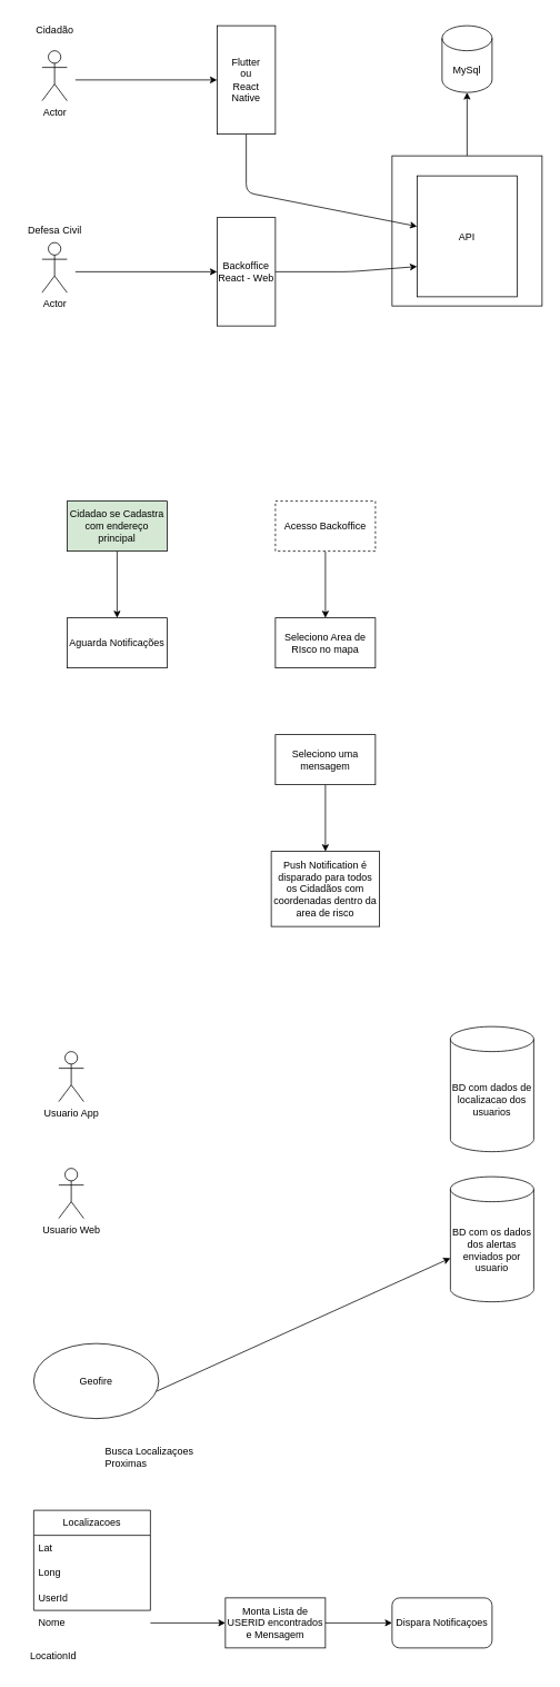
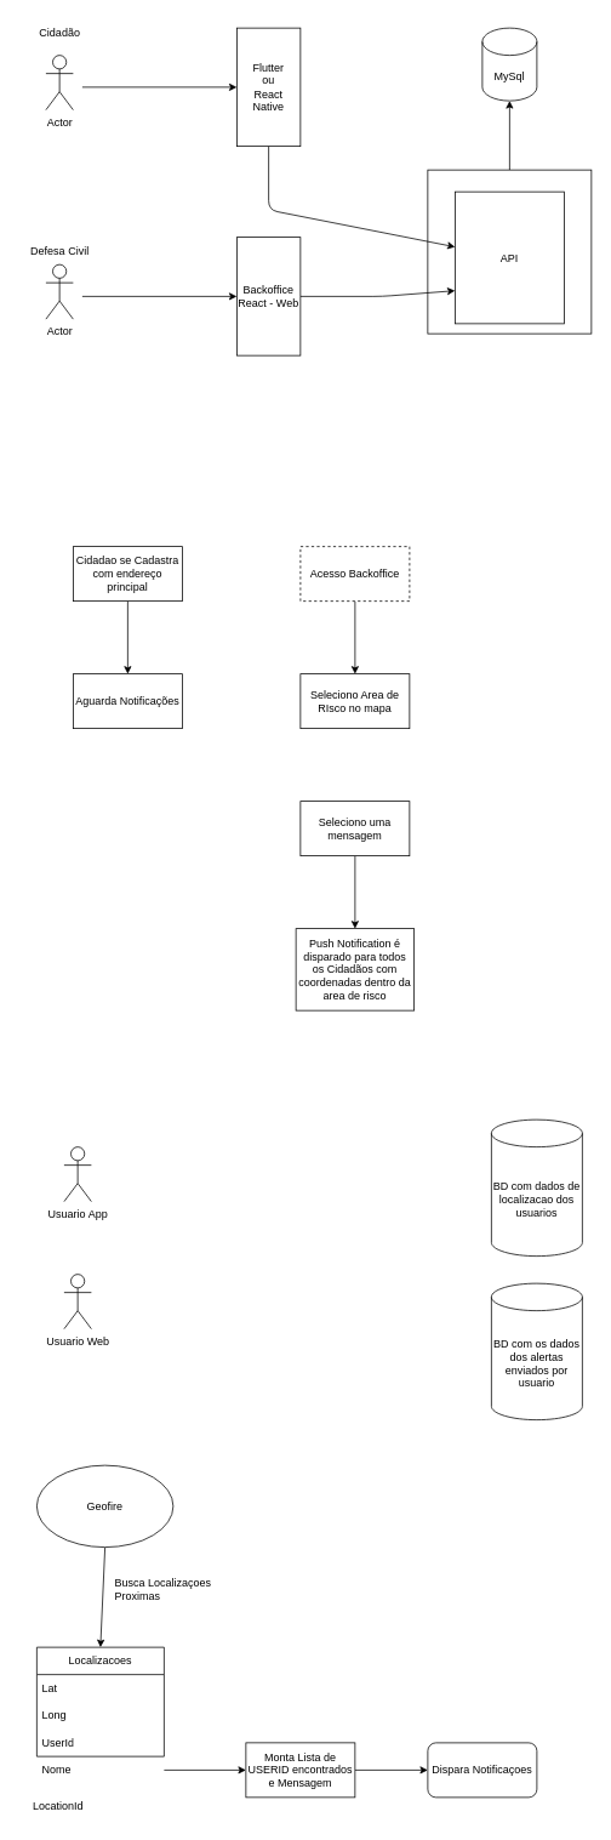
  <mxCell id="0" />
  <mxCell id="1" parent="0" />
  <mxCell id="2" value="MySql" style="shape=cylinder3;whiteSpace=wrap;html=1;boundedLbl=1;backgroundOutline=1;size=15;" parent="1" vertex="1"><mxGeometry x="530" y="30" width="60" height="80" as="geometry" /></mxCell>
  <mxCell id="3" value="" style="edgeStyle=none;html=1;" parent="1" source="4" target="2" edge="1"><mxGeometry relative="1" as="geometry" /></mxCell>
  <mxCell id="4" value="" style="whiteSpace=wrap;html=1;aspect=fixed;" parent="1" vertex="1"><mxGeometry x="470" y="186" width="180" height="180" as="geometry" /></mxCell>
  <mxCell id="5" style="edgeStyle=none;html=1;entryX=0;entryY=0.5;entryDx=0;entryDy=0;" parent="1" target="7" edge="1"><mxGeometry relative="1" as="geometry"><mxPoint x="90" y="95" as="sourcePoint" /></mxGeometry></mxCell>
  <mxCell id="6" style="edgeStyle=none;html=1;" parent="1" source="7" target="10" edge="1"><mxGeometry relative="1" as="geometry"><mxPoint x="500" y="230" as="targetPoint" /><Array as="points"><mxPoint x="295" y="230" /></Array></mxGeometry></mxCell>
  <mxCell id="7" value="Flutter&lt;br&gt;ou&lt;br&gt;React Native" style="rounded=0;whiteSpace=wrap;html=1;" parent="1" vertex="1"><mxGeometry x="260" y="30" width="70" height="130" as="geometry" /></mxCell>
  <mxCell id="8" style="edgeStyle=none;html=1;entryX=0;entryY=0.75;entryDx=0;entryDy=0;" parent="1" source="9" target="10" edge="1"><mxGeometry relative="1" as="geometry"><Array as="points"><mxPoint x="420" y="325" /></Array></mxGeometry></mxCell>
  <mxCell id="9" value="Backoffice&lt;br&gt;React - Web" style="rounded=0;whiteSpace=wrap;html=1;" parent="1" vertex="1"><mxGeometry x="260" y="260" width="70" height="130" as="geometry" /></mxCell>
  <mxCell id="10" value="API" style="rounded=0;whiteSpace=wrap;html=1;" parent="1" vertex="1"><mxGeometry x="500" y="210" width="120" height="145" as="geometry" /></mxCell>
  <mxCell id="11" value="Cidadão" style="text;html=1;align=center;verticalAlign=middle;resizable=0;points=[];autosize=1;strokeColor=none;fillColor=none;" parent="1" vertex="1"><mxGeometry x="30" y="20" width="70" height="30" as="geometry" /></mxCell>
  <mxCell id="12" style="edgeStyle=none;html=1;entryX=0;entryY=0.5;entryDx=0;entryDy=0;" parent="1" target="9" edge="1"><mxGeometry relative="1" as="geometry"><mxPoint x="90" y="325" as="sourcePoint" /></mxGeometry></mxCell>
  <mxCell id="13" value="Defesa Civil" style="text;html=1;align=center;verticalAlign=middle;resizable=0;points=[];autosize=1;strokeColor=none;fillColor=none;" parent="1" vertex="1"><mxGeometry x="20" y="260" width="90" height="30" as="geometry" /></mxCell>
  <mxCell id="14" value="" style="edgeStyle=none;html=1;" parent="1" source="15" target="16" edge="1"><mxGeometry relative="1" as="geometry" /></mxCell>
- <mxCell id="15" value="Cidadao se Cadastra com endereço principal" style="rounded=0;whiteSpace=wrap;html=1;fillColor=#d5e8d4;" parent="1" vertex="1"><mxGeometry x="80" y="600" width="120" height="60" as="geometry" /></mxCell>
+ <mxCell id="15" value="Cidadao se Cadastra com endereço principal" style="rounded=0;whiteSpace=wrap;html=1;" parent="1" vertex="1"><mxGeometry x="80" y="600" width="120" height="60" as="geometry" /></mxCell>
  <mxCell id="16" value="Aguarda Notificações" style="whiteSpace=wrap;html=1;rounded=0;" parent="1" vertex="1"><mxGeometry x="80" y="740" width="120" height="60" as="geometry" /></mxCell>
  <mxCell id="17" value="" style="edgeStyle=none;html=1;" parent="1" source="18" target="19" edge="1"><mxGeometry relative="1" as="geometry" /></mxCell>
  <mxCell id="18" value="Acesso Backoffice" style="whiteSpace=wrap;html=1;dashed=1;" parent="1" vertex="1"><mxGeometry x="330" y="600" width="120" height="60" as="geometry" /></mxCell>
  <mxCell id="19" value="Seleciono Area de RIsco no mapa" style="whiteSpace=wrap;html=1;" parent="1" vertex="1"><mxGeometry x="330" y="740" width="120" height="60" as="geometry" /></mxCell>
  <mxCell id="20" value="" style="edgeStyle=none;html=1;" parent="1" source="21" target="22" edge="1"><mxGeometry relative="1" as="geometry" /></mxCell>
  <mxCell id="21" value="Seleciono uma mensagem" style="whiteSpace=wrap;html=1;" parent="1" vertex="1"><mxGeometry x="330" y="880" width="120" height="60" as="geometry" /></mxCell>
  <mxCell id="22" value="Push Notification é disparado para todos os Cidadãos com coordenadas dentro da area de risco" style="whiteSpace=wrap;html=1;" parent="1" vertex="1"><mxGeometry x="325" y="1020" width="130" height="90" as="geometry" /></mxCell>
  <mxCell id="23" value="Actor" style="shape=umlActor;verticalLabelPosition=bottom;verticalAlign=top;html=1;outlineConnect=0;" parent="1" vertex="1"><mxGeometry x="50" y="60" width="30" height="60" as="geometry" /></mxCell>
  <mxCell id="24" value="Actor" style="shape=umlActor;verticalLabelPosition=bottom;verticalAlign=top;html=1;outlineConnect=0;" parent="1" vertex="1"><mxGeometry x="50" y="290" width="30" height="60" as="geometry" /></mxCell>
  <mxCell id="25" value="BD com dados de localizacao dos usuarios" style="shape=cylinder3;whiteSpace=wrap;html=1;boundedLbl=1;backgroundOutline=1;size=15;" vertex="1" parent="1"><mxGeometry x="540" y="1230" width="100" height="150" as="geometry" /></mxCell>
  <mxCell id="26" value="BD com os dados dos alertas enviados por usuario" style="shape=cylinder3;whiteSpace=wrap;html=1;boundedLbl=1;backgroundOutline=1;size=15;" vertex="1" parent="1"><mxGeometry x="540" y="1410" width="100" height="150" as="geometry" /></mxCell>
  <mxCell id="27" value="Usuario App" style="shape=umlActor;verticalLabelPosition=bottom;verticalAlign=top;html=1;outlineConnect=0;" vertex="1" parent="1"><mxGeometry x="70" y="1260" width="30" height="60" as="geometry" /></mxCell>
  <mxCell id="28" value="Usuario Web" style="shape=umlActor;verticalLabelPosition=bottom;verticalAlign=top;html=1;outlineConnect=0;" vertex="1" parent="1"><mxGeometry x="70" y="1400" width="30" height="60" as="geometry" /></mxCell>
  <mxCell id="29" value="Localizacoes" style="swimlane;fontStyle=0;childLayout=stackLayout;horizontal=1;startSize=30;horizontalStack=0;resizeParent=1;resizeParentMax=0;resizeLast=0;collapsible=1;marginBottom=0;whiteSpace=wrap;html=1;" vertex="1" parent="1"><mxGeometry x="40" y="1810" width="140" height="120" as="geometry" /></mxCell>
  <mxCell id="30" value="Lat" style="text;strokeColor=none;fillColor=none;align=left;verticalAlign=middle;spacingLeft=4;spacingRight=4;overflow=hidden;points=[[0,0.5],[1,0.5]];portConstraint=eastwest;rotatable=0;whiteSpace=wrap;html=1;" vertex="1" parent="29"><mxGeometry y="30" width="140" height="30" as="geometry" /></mxCell>
  <mxCell id="31" value="Long" style="text;strokeColor=none;fillColor=none;align=left;verticalAlign=middle;spacingLeft=4;spacingRight=4;overflow=hidden;points=[[0,0.5],[1,0.5]];portConstraint=eastwest;rotatable=0;whiteSpace=wrap;html=1;" vertex="1" parent="29"><mxGeometry y="60" width="140" height="30" as="geometry" /></mxCell>
  <mxCell id="32" value="UserId" style="text;strokeColor=none;fillColor=none;align=left;verticalAlign=middle;spacingLeft=4;spacingRight=4;overflow=hidden;points=[[0,0.5],[1,0.5]];portConstraint=eastwest;rotatable=0;whiteSpace=wrap;html=1;" vertex="1" parent="29"><mxGeometry y="90" width="140" height="30" as="geometry" /></mxCell>
  <mxCell id="33" value="" style="edgeStyle=none;html=1;" edge="1" parent="1" source="34" target="40"><mxGeometry relative="1" as="geometry" /></mxCell>
  <mxCell id="34" value="Nome" style="text;strokeColor=none;fillColor=none;align=left;verticalAlign=middle;spacingLeft=4;spacingRight=4;overflow=hidden;points=[[0,0.5],[1,0.5]];portConstraint=eastwest;rotatable=0;whiteSpace=wrap;html=1;" vertex="1" parent="1"><mxGeometry x="40" y="1930" width="140" height="30" as="geometry" /></mxCell>
  <mxCell id="35" value="LocationId" style="text;strokeColor=none;fillColor=none;align=left;verticalAlign=middle;spacingLeft=4;spacingRight=4;overflow=hidden;points=[[0,0.5],[1,0.5]];portConstraint=eastwest;rotatable=0;whiteSpace=wrap;html=1;" vertex="1" parent="1"><mxGeometry x="30" y="1970" width="140" height="30" as="geometry" /></mxCell>
- <mxCell id="36" style="edgeStyle=none;html=1;exitX=0.5;exitY=1;exitDx=0;exitDy=0;" edge="1" parent="1" source="37" target="26"><mxGeometry relative="1" as="geometry" /></mxCell>
+ <mxCell id="36" style="edgeStyle=none;html=1;exitX=0.5;exitY=1;exitDx=0;exitDy=0;entryX=0.5;entryY=0;entryDx=0;entryDy=0;" edge="1" parent="1" source="37" target="29"><mxGeometry relative="1" as="geometry" /></mxCell>
  <mxCell id="37" value="Geofire" style="ellipse;whiteSpace=wrap;html=1;" vertex="1" parent="1"><mxGeometry x="40" y="1610" width="150" height="90" as="geometry" /></mxCell>
  <mxCell id="38" value="Busca Localizaçoes Proximas" style="text;strokeColor=none;fillColor=none;align=left;verticalAlign=middle;spacingLeft=4;spacingRight=4;overflow=hidden;points=[[0,0.5],[1,0.5]];portConstraint=eastwest;rotatable=0;whiteSpace=wrap;html=1;" vertex="1" parent="1"><mxGeometry x="120" y="1730" width="140" height="30" as="geometry" /></mxCell>
  <mxCell id="39" value="" style="edgeStyle=none;html=1;" edge="1" parent="1" source="40" target="41"><mxGeometry relative="1" as="geometry" /></mxCell>
  <mxCell id="40" value="Monta Lista de USERID encontrados e Mensagem" style="whiteSpace=wrap;html=1;" vertex="1" parent="1"><mxGeometry x="270" y="1915" width="120" height="60" as="geometry" /></mxCell>
  <mxCell id="41" value="Dispara Notificaçoes" style="whiteSpace=wrap;html=1;rounded=1;" vertex="1" parent="1"><mxGeometry x="470" y="1915" width="120" height="60" as="geometry" /></mxCell>
